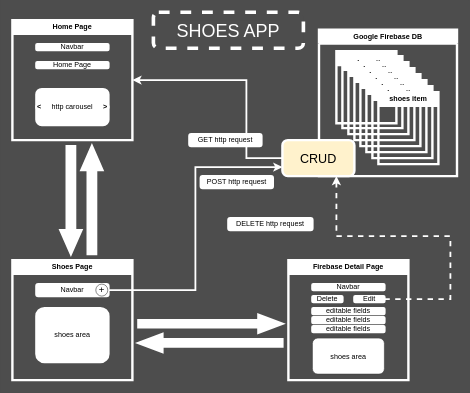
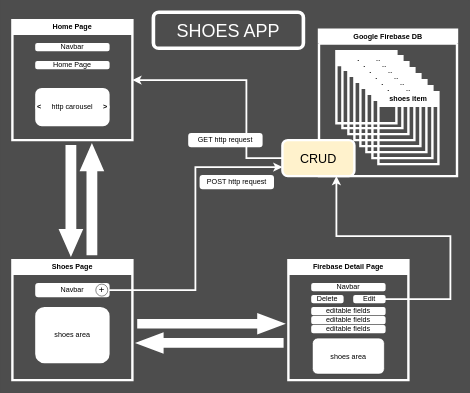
  <mxCell id="0" />
  <mxCell id="1" parent="0" />
  <mxCell id="2" value="Google Firebase DB" style="swimlane;whiteSpace=wrap;html=1;labelBackgroundColor=none;rounded=0;strokeColor=#FFFFFF;strokeWidth=4;" vertex="1" parent="1"><mxGeometry x="531" y="49" width="230" height="244" as="geometry" /></mxCell>
  <mxCell id="3" value="shoes item" style="swimlane;whiteSpace=wrap;html=1;labelBackgroundColor=none;rounded=0;strokeColor=#FFFFFF;strokeWidth=4;" vertex="1" parent="2"><mxGeometry x="29" y="36" width="100" height="120" as="geometry" /></mxCell>
  <mxCell id="4" value="&lt;font style=&quot;font-size: 21px;&quot;&gt;CRUD&lt;/font&gt;" style="rounded=1;whiteSpace=wrap;html=1;strokeColor=#FFFFFF;strokeWidth=4;fillColor=#fff2cc;" vertex="1" parent="2"><mxGeometry x="-61" y="184" width="120" height="60" as="geometry" /></mxCell>
  <mxCell id="5" value="shoes item" style="swimlane;whiteSpace=wrap;html=1;labelBackgroundColor=none;rounded=0;strokeColor=#FFFFFF;strokeWidth=4;" vertex="1" parent="1"><mxGeometry x="570" y="93" width="100" height="120" as="geometry" /></mxCell>
  <mxCell id="6" value="shoes item" style="swimlane;whiteSpace=wrap;html=1;labelBackgroundColor=none;rounded=0;strokeColor=#FFFFFF;strokeWidth=4;" vertex="1" parent="1"><mxGeometry x="580" y="103" width="100" height="120" as="geometry" /></mxCell>
  <mxCell id="7" value="shoes item" style="swimlane;whiteSpace=wrap;html=1;labelBackgroundColor=none;rounded=0;strokeColor=#FFFFFF;strokeWidth=4;" vertex="1" parent="1"><mxGeometry x="590" y="113" width="100" height="120" as="geometry" /></mxCell>
  <mxCell id="8" value="shoes item" style="swimlane;whiteSpace=wrap;html=1;labelBackgroundColor=none;rounded=0;strokeColor=#FFFFFF;strokeWidth=4;" vertex="1" parent="1"><mxGeometry x="600" y="123" width="100" height="120" as="geometry" /></mxCell>
  <mxCell id="9" value="shoes item" style="swimlane;whiteSpace=wrap;html=1;labelBackgroundColor=none;rounded=0;strokeColor=#FFFFFF;strokeWidth=4;" vertex="1" parent="1"><mxGeometry x="610" y="133" width="100" height="120" as="geometry" /></mxCell>
  <mxCell id="10" value="shoes item" style="swimlane;whiteSpace=wrap;html=1;labelBackgroundColor=none;rounded=0;strokeColor=#FFFFFF;strokeWidth=4;" vertex="1" parent="1"><mxGeometry x="620" y="143" width="100" height="120" as="geometry" /></mxCell>
  <mxCell id="11" value="shoes item" style="swimlane;whiteSpace=wrap;html=1;labelBackgroundColor=none;rounded=0;strokeColor=#FFFFFF;strokeWidth=4;" vertex="1" parent="1"><mxGeometry x="630" y="153" width="100" height="120" as="geometry" /></mxCell>
  <mxCell id="12" value="Home Page" style="swimlane;whiteSpace=wrap;html=1;labelBackgroundColor=none;rounded=0;strokeColor=#FFFFFF;strokeWidth=4;" vertex="1" parent="1"><mxGeometry x="20" y="33" width="200" height="200" as="geometry" /></mxCell>
  <mxCell id="13" value="http carousel" style="rounded=1;whiteSpace=wrap;html=1;strokeColor=#FFFFFF;strokeWidth=4;" vertex="1" parent="12"><mxGeometry x="40" y="115" width="120" height="60" as="geometry" /></mxCell>
  <mxCell id="14" value="Home Page" style="rounded=1;whiteSpace=wrap;html=1;strokeColor=#FFFFFF;strokeWidth=4;" vertex="1" parent="12"><mxGeometry x="40" y="70" width="120" height="10" as="geometry" /></mxCell>
  <mxCell id="15" value="Navbar" style="rounded=1;whiteSpace=wrap;html=1;strokeColor=#FFFFFF;strokeWidth=4;" vertex="1" parent="12"><mxGeometry x="40" y="40" width="120" height="10" as="geometry" /></mxCell>
  <mxCell id="16" value="&lt;b&gt;&amp;lt;&lt;/b&gt;" style="ellipse;whiteSpace=wrap;html=1;aspect=fixed;strokeColor=#FFFFFF;strokeWidth=4;" vertex="1" parent="12"><mxGeometry x="40" y="140" width="10" height="10" as="geometry" /></mxCell>
  <mxCell id="17" value="&lt;b&gt;&amp;gt;&lt;/b&gt;" style="ellipse;whiteSpace=wrap;html=1;aspect=fixed;strokeColor=#FFFFFF;strokeWidth=4;" vertex="1" parent="12"><mxGeometry x="150" y="140" width="10" height="10" as="geometry" /></mxCell>
  <mxCell id="18" style="edgeStyle=orthogonalEdgeStyle;rounded=0;orthogonalLoop=1;jettySize=auto;html=1;exitX=1;exitY=0.5;exitDx=0;exitDy=0;entryX=0;entryY=0.75;entryDx=0;entryDy=0;strokeColor=#FFFFFF;strokeWidth=3;fontSize=16;" edge="1" parent="1" source="20" target="4"><mxGeometry relative="1" as="geometry" /></mxCell>
  <mxCell id="19" value="Shoes Page" style="swimlane;whiteSpace=wrap;html=1;strokeColor=#FFFFFF;strokeWidth=4;" vertex="1" parent="1"><mxGeometry x="20" y="433" width="200" height="200" as="geometry" /></mxCell>
  <mxCell id="20" value="Navbar" style="rounded=1;whiteSpace=wrap;html=1;strokeColor=#FFFFFF;strokeWidth=4;" vertex="1" parent="19"><mxGeometry x="40" y="40" width="120" height="20" as="geometry" /></mxCell>
  <mxCell id="21" value="shoes area" style="rounded=1;whiteSpace=wrap;html=1;strokeColor=#FFFFFF;strokeWidth=4;fontSize=12;" vertex="1" parent="19"><mxGeometry x="40" y="80" width="120" height="90" as="geometry" /></mxCell>
  <mxCell id="22" value="&lt;font style=&quot;font-size: 16px;&quot;&gt;+&lt;/font&gt;" style="ellipse;whiteSpace=wrap;html=1;aspect=fixed;strokeColor=#3B3B3B;strokeWidth=1;fontSize=12;shadow=0;" vertex="1" parent="19"><mxGeometry x="139" y="40" width="20" height="20" as="geometry" /></mxCell>
  <mxCell id="23" value="Firebase Detail Page" style="swimlane;whiteSpace=wrap;html=1;strokeColor=#FFFFFF;strokeWidth=4;" vertex="1" parent="1"><mxGeometry x="480" y="433" width="200" height="200" as="geometry" /></mxCell>
  <mxCell id="24" value="Navbar" style="rounded=1;whiteSpace=wrap;html=1;strokeColor=#FFFFFF;strokeWidth=4;" vertex="1" parent="23"><mxGeometry x="40" y="40" width="120" height="10" as="geometry" /></mxCell>
  <mxCell id="25" value="&lt;font style=&quot;font-size: 12px;&quot;&gt;shoes area&lt;/font&gt;" style="rounded=1;whiteSpace=wrap;html=1;shadow=0;sketch=0;strokeColor=#3B3B3B;strokeWidth=1;fontSize=16;" vertex="1" parent="23"><mxGeometry x="40" y="130" width="120" height="60" as="geometry" /></mxCell>
  <mxCell id="26" value="Edit" style="rounded=1;whiteSpace=wrap;html=1;strokeColor=#FFFFFF;strokeWidth=4;" vertex="1" parent="23"><mxGeometry x="110" y="60" width="50" height="10" as="geometry" /></mxCell>
  <mxCell id="27" value="Delete" style="rounded=1;whiteSpace=wrap;html=1;strokeColor=#FFFFFF;strokeWidth=4;" vertex="1" parent="23"><mxGeometry x="40" y="60" width="50" height="10" as="geometry" /></mxCell>
  <mxCell id="28" value="editable fields" style="rounded=1;whiteSpace=wrap;html=1;strokeColor=#FFFFFF;strokeWidth=4;" vertex="1" parent="23"><mxGeometry x="40" y="80" width="120" height="10" as="geometry" /></mxCell>
  <mxCell id="29" value="editable fields" style="rounded=1;whiteSpace=wrap;html=1;strokeColor=#FFFFFF;strokeWidth=4;" vertex="1" parent="23"><mxGeometry x="40" y="95" width="120" height="10" as="geometry" /></mxCell>
  <mxCell id="30" value="editable fields" style="rounded=1;whiteSpace=wrap;html=1;strokeColor=#FFFFFF;strokeWidth=4;" vertex="1" parent="23"><mxGeometry x="40" y="110" width="120" height="10" as="geometry" /></mxCell>
  <mxCell id="31" value="" style="html=1;shadow=0;dashed=0;align=center;verticalAlign=middle;shape=mxgraph.arrows2.arrow;dy=0.6;dx=40;direction=south;notch=0;strokeColor=#FFFFFF;strokeWidth=4;" vertex="1" parent="1"><mxGeometry x="100" y="243" width="35" height="180" as="geometry" /></mxCell>
  <mxCell id="32" value="" style="html=1;shadow=0;dashed=0;align=center;verticalAlign=middle;shape=mxgraph.arrows2.arrow;dy=0.6;dx=40;direction=north;notch=0;strokeColor=#FFFFFF;strokeWidth=4;" vertex="1" parent="1"><mxGeometry x="135" y="243" width="35" height="180" as="geometry" /></mxCell>
  <mxCell id="33" value="" style="html=1;shadow=0;dashed=0;align=center;verticalAlign=middle;shape=mxgraph.arrows2.arrow;dy=0.6;dx=40;flipH=1;notch=0;strokeColor=#FFFFFF;strokeWidth=4;" vertex="1" parent="1"><mxGeometry x="230" y="556" width="240" height="30" as="geometry" /></mxCell>
  <mxCell id="34" value="" style="html=1;shadow=0;dashed=0;align=center;verticalAlign=middle;shape=mxgraph.arrows2.arrow;dy=0.6;dx=40;notch=0;strokeColor=#FFFFFF;strokeWidth=4;" vertex="1" parent="1"><mxGeometry x="230" y="524" width="240" height="30" as="geometry" /></mxCell>
  <mxCell id="35" style="edgeStyle=orthogonalEdgeStyle;rounded=0;orthogonalLoop=1;jettySize=auto;html=1;entryX=1;entryY=0.5;entryDx=0;entryDy=0;fontSize=21;strokeColor=#FFFFFF;strokeWidth=3;" edge="1" parent="1" source="4" target="12"><mxGeometry relative="1" as="geometry"><Array as="points"><mxPoint x="410" y="263" /><mxPoint x="410" y="133" /></Array></mxGeometry></mxCell>
  <mxCell id="36" value="GET http request" style="rounded=1;whiteSpace=wrap;html=1;strokeColor=#FFFFFF;strokeWidth=4;fontSize=12;" vertex="1" parent="1"><mxGeometry x="315" y="223" width="120" height="20" as="geometry" /></mxCell>
  <mxCell id="37" value="POST http request" style="rounded=1;whiteSpace=wrap;html=1;strokeColor=#FFFFFF;strokeWidth=4;fontSize=12;" vertex="1" parent="1"><mxGeometry x="334" y="293" width="120" height="20" as="geometry" /></mxCell>
- <mxCell id="38" style="edgeStyle=orthogonalEdgeStyle;rounded=0;orthogonalLoop=1;jettySize=auto;html=1;entryX=0.75;entryY=1;entryDx=0;entryDy=0;strokeColor=#FFFFFF;strokeWidth=3;fontSize=12;dashed=1;" edge="1" parent="1" source="26" target="4"><mxGeometry relative="1" as="geometry"><Array as="points"><mxPoint x="750" y="498" /><mxPoint x="750" y="393" /><mxPoint x="560" y="393" /></Array></mxGeometry></mxCell>
- <mxCell id="39" value="DELETE http request" style="rounded=1;whiteSpace=wrap;html=1;strokeColor=#FFFFFF;strokeWidth=4;fontSize=12;" vertex="1" parent="1"><mxGeometry x="380" y="363" width="140" height="20" as="geometry" /></mxCell>
- <mxCell id="40" value="&lt;font color=&quot;#ffffff&quot; style=&quot;font-size: 30px; background-color: rgb(77, 77, 77);&quot;&gt;SHOES APP&lt;/font&gt;" style="rounded=1;whiteSpace=wrap;html=1;shadow=0;sketch=0;strokeColor=#FFFFFF;strokeWidth=6;fontSize=12;fillColor=#4D4D4D;dashed=1;" vertex="1" parent="1"><mxGeometry x="255" y="20" width="250" height="60" as="geometry" /></mxCell>
+ <mxCell id="38" style="edgeStyle=orthogonalEdgeStyle;rounded=0;orthogonalLoop=1;jettySize=auto;html=1;entryX=0.75;entryY=1;entryDx=0;entryDy=0;strokeColor=#FFFFFF;strokeWidth=3;fontSize=12;" edge="1" parent="1" source="26" target="4"><mxGeometry relative="1" as="geometry"><Array as="points"><mxPoint x="750" y="498" /><mxPoint x="750" y="393" /><mxPoint x="560" y="393" /></Array></mxGeometry></mxCell>
+ <mxCell id="40" value="&lt;font color=&quot;#ffffff&quot; style=&quot;font-size: 30px; background-color: rgb(77, 77, 77);&quot;&gt;SHOES APP&lt;/font&gt;" style="rounded=1;whiteSpace=wrap;html=1;shadow=0;sketch=0;strokeColor=#FFFFFF;strokeWidth=6;fontSize=12;fillColor=#4D4D4D;" vertex="1" parent="1"><mxGeometry x="255" y="20" width="250" height="60" as="geometry" /></mxCell>
